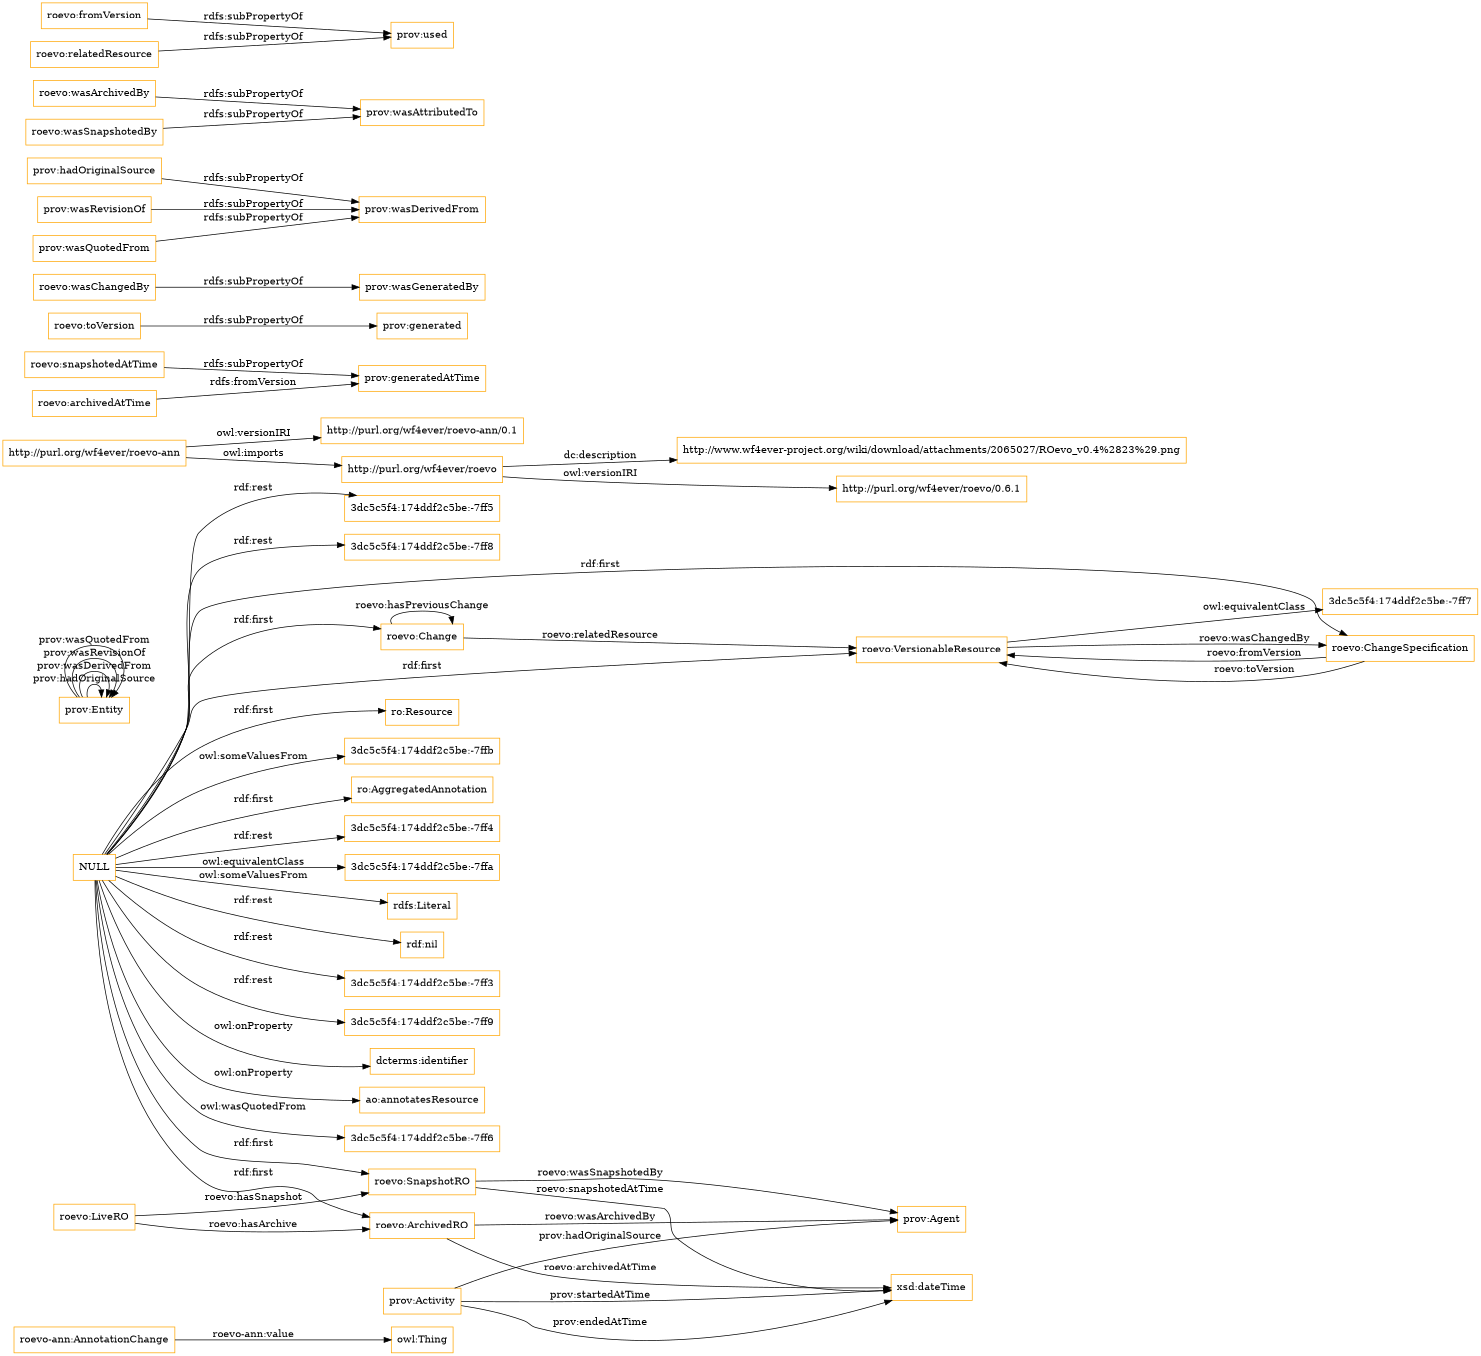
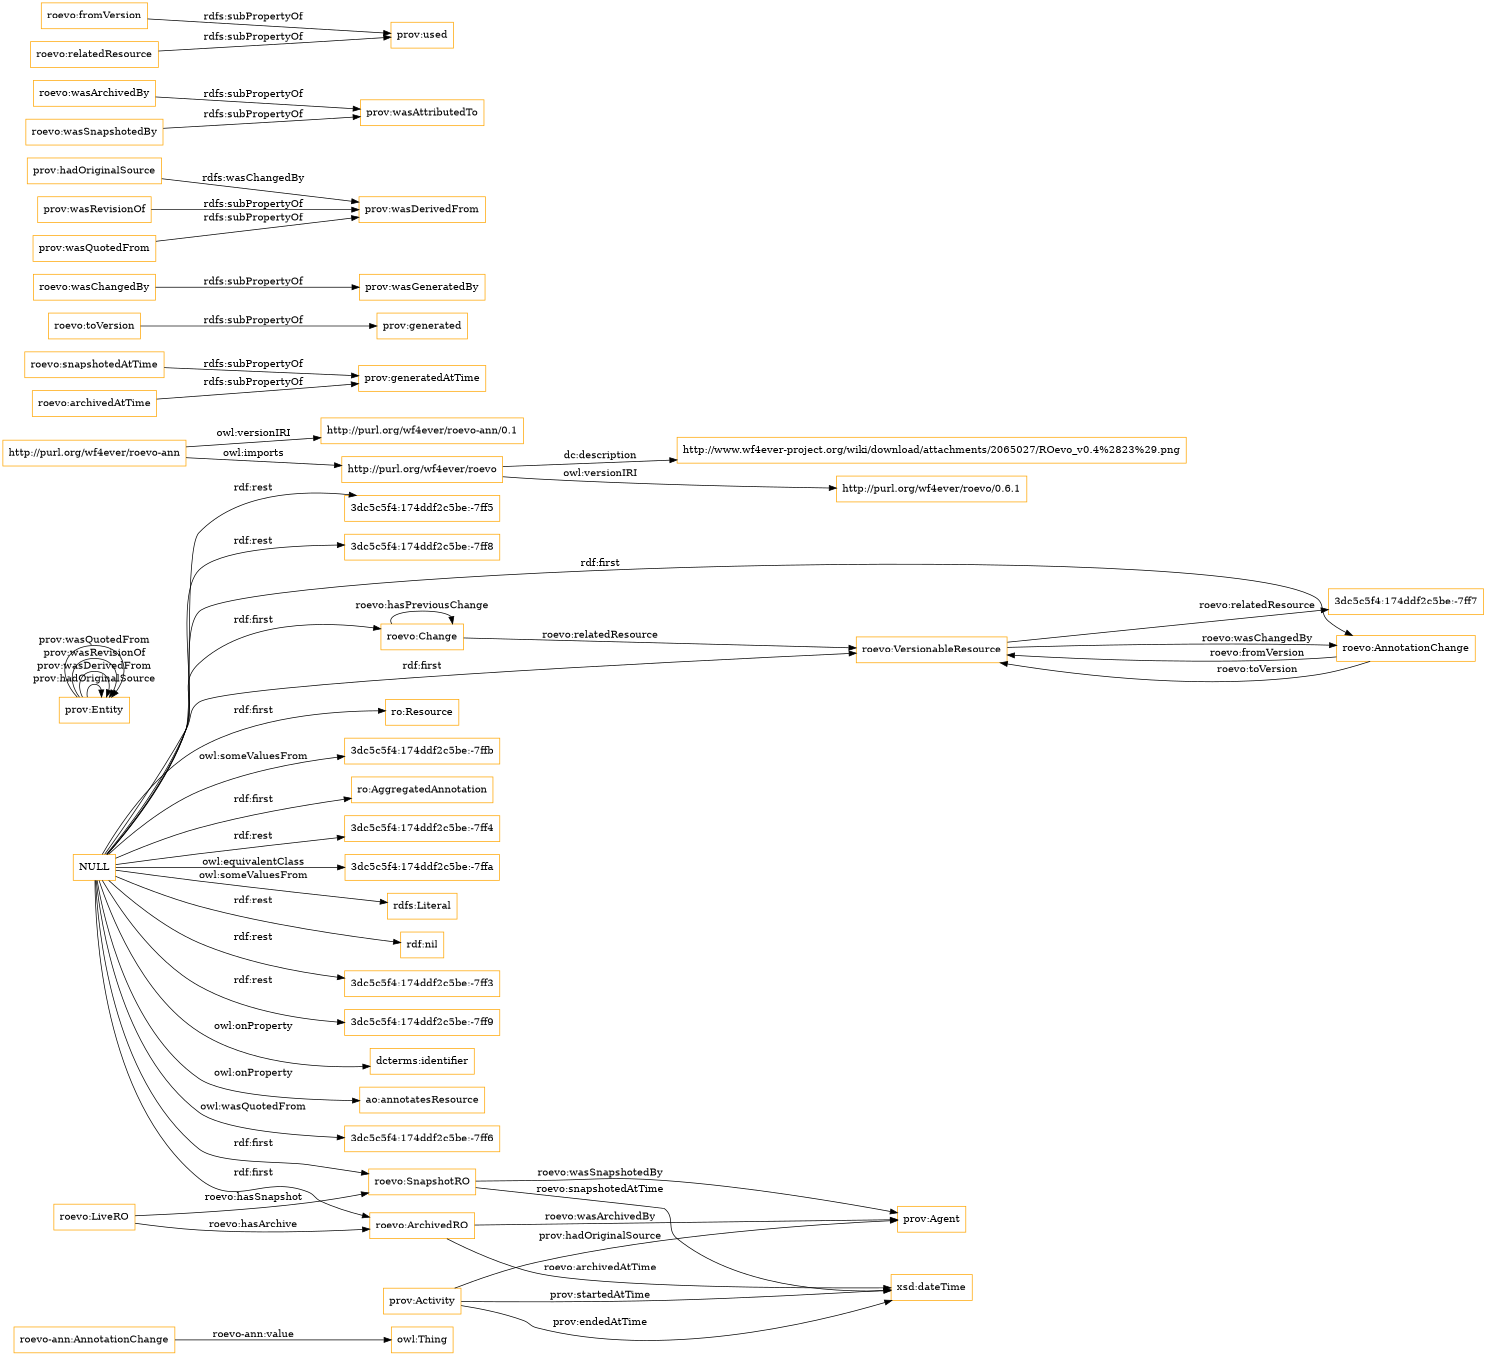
  digraph {
    rankdir=LR
    node [color=orange shape=rectangle]
    "roevo-ann:AnnotationChange"
    "owl:Thing"
    "roevo:VersionableResource"
-   "roevo:ChangeSpecification"
+   "roevo:ChangeSpecification" [label="roevo:AnnotationChange"]
    "3dc5c5f4:174ddf2c5be:-7ff7"
    "roevo:LiveRO"
    "roevo:SnapshotRO"
    "roevo:ArchivedRO"
    "prov:Agent"
    "xsd:dateTime"
    "roevo:Change"
    "prov:Entity"
    "prov:Activity"
    NULL
    "ro:Resource"
    "3dc5c5f4:174ddf2c5be:-7ffb"
    "ro:AggregatedAnnotation"
    "3dc5c5f4:174ddf2c5be:-7ff4"
    "3dc5c5f4:174ddf2c5be:-7ffa"
    "rdfs:Literal"
    "rdf:nil"
    "3dc5c5f4:174ddf2c5be:-7ff3"
    "3dc5c5f4:174ddf2c5be:-7ff9"
    "dcterms:identifier"
    "ao:annotatesResource"
    "3dc5c5f4:174ddf2c5be:-7ff6"
    "3dc5c5f4:174ddf2c5be:-7ff5"
    "3dc5c5f4:174ddf2c5be:-7ff8"
    "http://purl.org/wf4ever/roevo-ann"
    "http://purl.org/wf4ever/roevo-ann/0.1"
    "http://purl.org/wf4ever/roevo"
    "http://www.wf4ever-project.org/wiki/download/attachments/2065027/ROevo_v0.4%2823%29.png"
    "http://purl.org/wf4ever/roevo/0.6.1"
    "roevo:snapshotedAtTime"
    "prov:generatedAtTime"
    "roevo:toVersion"
    "prov:generated"
    "roevo:wasChangedBy"
    "prov:wasGeneratedBy"
    "prov:hadOriginalSource"
    "prov:wasDerivedFrom"
    "roevo:wasArchivedBy"
    "prov:wasAttributedTo"
    "prov:wasRevisionOf"
    "roevo:archivedAtTime"
    "roevo:fromVersion"
    "prov:used"
    "prov:wasQuotedFrom"
    "roevo:relatedResource"
    "roevo:wasSnapshotedBy"
    "roevo-ann:AnnotationChange" -> "owl:Thing" [label="roevo-ann:value"]
    "roevo:VersionableResource" -> "roevo:ChangeSpecification" [label="roevo:wasChangedBy"]
-   "roevo:VersionableResource" -> "3dc5c5f4:174ddf2c5be:-7ff7" [label="owl:equivalentClass"]
+   "roevo:VersionableResource" -> "3dc5c5f4:174ddf2c5be:-7ff7" [label="roevo:relatedResource"]
    "roevo:ChangeSpecification" -> "roevo:VersionableResource" [label="roevo:fromVersion"]
    "roevo:ChangeSpecification" -> "roevo:VersionableResource" [label="roevo:toVersion"]
    "roevo:LiveRO" -> "roevo:SnapshotRO" [label="roevo:hasSnapshot"]
    "roevo:LiveRO" -> "roevo:ArchivedRO" [label="roevo:hasArchive"]
    "roevo:SnapshotRO" -> "prov:Agent" [label="roevo:wasSnapshotedBy"]
    "roevo:SnapshotRO" -> "xsd:dateTime" [label="roevo:snapshotedAtTime"]
    "roevo:ArchivedRO" -> "prov:Agent" [label="roevo:wasArchivedBy"]
    "roevo:ArchivedRO" -> "xsd:dateTime" [label="roevo:archivedAtTime"]
    "roevo:Change" -> "roevo:VersionableResource" [label="roevo:relatedResource"]
    "roevo:Change" -> "roevo:Change" [label="roevo:hasPreviousChange"]
    "prov:Entity" -> "prov:Entity" [label="prov:hadOriginalSource"]
    "prov:Entity" -> "prov:Entity" [label="prov:wasDerivedFrom"]
    "prov:Entity" -> "prov:Entity" [label="prov:wasRevisionOf"]
    "prov:Entity" -> "prov:Entity" [label="prov:wasQuotedFrom"]
    "prov:Activity" -> "prov:Agent" [label="prov:hadOriginalSource"]
    "prov:Activity" -> "xsd:dateTime" [label="prov:endedAtTime"]
    "prov:Activity" -> "xsd:dateTime" [label="prov:startedAtTime"]
    NULL -> "roevo:VersionableResource" [label="rdf:first"]
    NULL -> "roevo:ChangeSpecification" [label="rdf:first"]
    NULL -> "roevo:SnapshotRO" [label="rdf:first"]
    NULL -> "roevo:ArchivedRO" [label="rdf:first"]
    NULL -> "roevo:Change" [label="rdf:first"]
    NULL -> "ro:Resource" [label="rdf:first"]
    NULL -> "3dc5c5f4:174ddf2c5be:-7ffb" [label="owl:someValuesFrom"]
    NULL -> "ro:AggregatedAnnotation" [label="rdf:first"]
    NULL -> "3dc5c5f4:174ddf2c5be:-7ff4" [label="rdf:rest"]
    NULL -> "3dc5c5f4:174ddf2c5be:-7ffa" [label="owl:equivalentClass"]
    NULL -> "rdfs:Literal" [label="owl:someValuesFrom"]
    NULL -> "rdf:nil" [label="rdf:rest"]
    NULL -> "3dc5c5f4:174ddf2c5be:-7ff3" [label="rdf:rest"]
    NULL -> "3dc5c5f4:174ddf2c5be:-7ff9" [label="rdf:rest"]
    NULL -> "dcterms:identifier" [label="owl:onProperty"]
    NULL -> "ao:annotatesResource" [label="owl:onProperty"]
    NULL -> "3dc5c5f4:174ddf2c5be:-7ff6" [label="owl:wasQuotedFrom"]
    NULL -> "3dc5c5f4:174ddf2c5be:-7ff5" [label="rdf:rest"]
    NULL -> "3dc5c5f4:174ddf2c5be:-7ff8" [label="rdf:rest"]
    "http://purl.org/wf4ever/roevo-ann" -> "http://purl.org/wf4ever/roevo-ann/0.1" [label="owl:versionIRI"]
    "http://purl.org/wf4ever/roevo-ann" -> "http://purl.org/wf4ever/roevo" [label="owl:imports"]
    "http://purl.org/wf4ever/roevo" -> "http://www.wf4ever-project.org/wiki/download/attachments/2065027/ROevo_v0.4%2823%29.png" [label="dc:description"]
    "http://purl.org/wf4ever/roevo" -> "http://purl.org/wf4ever/roevo/0.6.1" [label="owl:versionIRI"]
    "roevo:snapshotedAtTime" -> "prov:generatedAtTime" [label="rdfs:subPropertyOf"]
    "roevo:toVersion" -> "prov:generated" [label="rdfs:subPropertyOf"]
    "roevo:wasChangedBy" -> "prov:wasGeneratedBy" [label="rdfs:subPropertyOf"]
-   "prov:hadOriginalSource" -> "prov:wasDerivedFrom" [label="rdfs:subPropertyOf"]
+   "prov:hadOriginalSource" -> "prov:wasDerivedFrom" [label="rdfs:wasChangedBy"]
    "roevo:wasArchivedBy" -> "prov:wasAttributedTo" [label="rdfs:subPropertyOf"]
    "prov:wasRevisionOf" -> "prov:wasDerivedFrom" [label="rdfs:subPropertyOf"]
-   "roevo:archivedAtTime" -> "prov:generatedAtTime" [label="rdfs:fromVersion"]
+   "roevo:archivedAtTime" -> "prov:generatedAtTime" [label="rdfs:subPropertyOf"]
    "roevo:fromVersion" -> "prov:used" [label="rdfs:subPropertyOf"]
    "prov:wasQuotedFrom" -> "prov:wasDerivedFrom" [label="rdfs:subPropertyOf"]
    "roevo:relatedResource" -> "prov:used" [label="rdfs:subPropertyOf"]
    "roevo:wasSnapshotedBy" -> "prov:wasAttributedTo" [label="rdfs:subPropertyOf"]
  }
